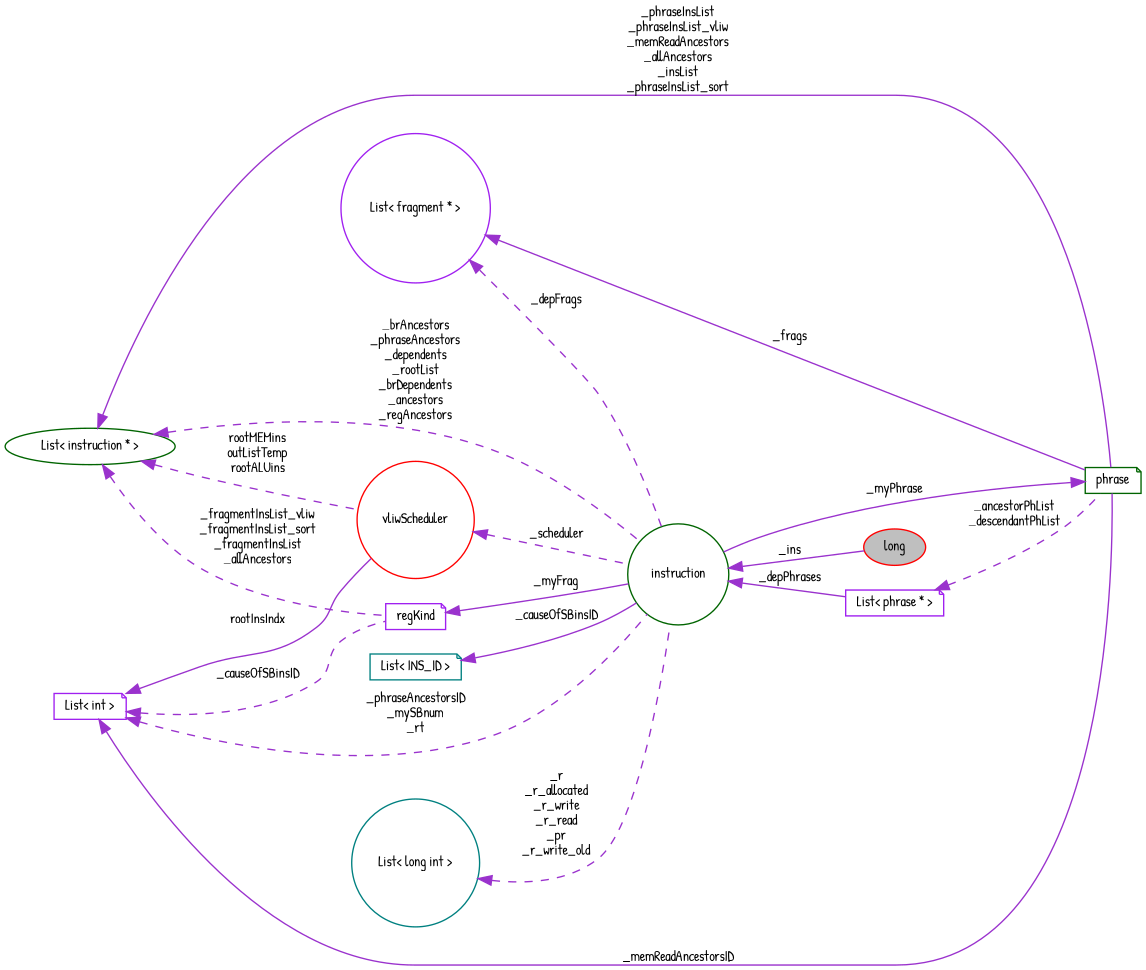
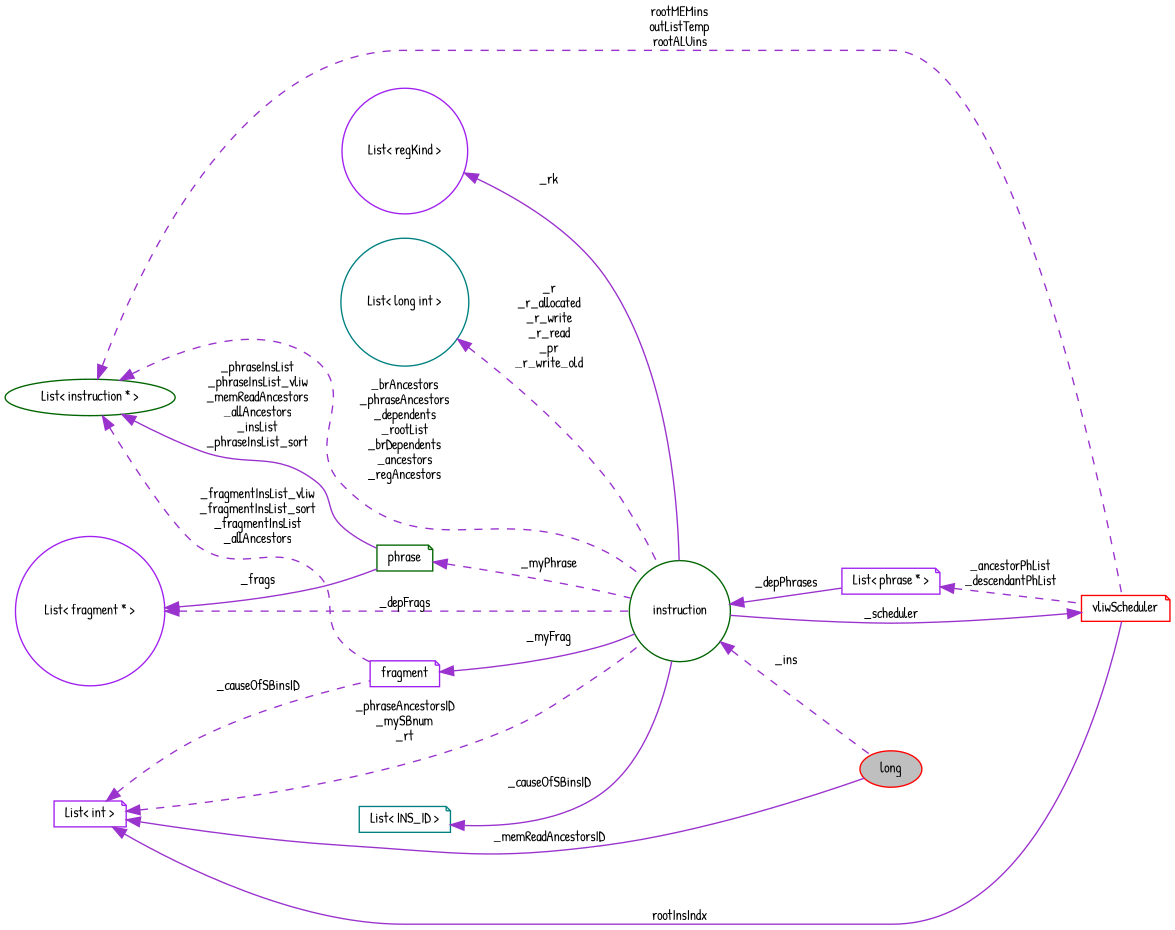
  digraph {
    fontname="Patrick Hand"
    rankdir=LR
    node [color=purple fillcolor=white fontname="Patrick Hand" fontsize=10 shape=note style=filled]
    edge [color=darkorchid3 dir=back fontname="Patrick Hand" fontsize=10 labelfontname=Helvetica labelfontsize=10 style=solid]
    n1 [color=red fillcolor=grey75 fontcolor=black height=0.2 label=long shape=ellipse width=0.4]
    n2 [color=darkgreen height=0.2 label=instruction shape=circle width=0.4]
    n3 [height=0.2 label="List\< phrase * \>" width=0.4]
    n4 [color=darkgreen height=0.2 label="List\< instruction * \>" shape=ellipse width=0.4]
-   n5 [height=0.2 label=regKind width=0.4]
-   n6 [color=red height=0.2 label=vliwScheduler shape=circle width=0.4]
+   n5 [height=0.2 label=fragment width=0.4]
+   n6 [color=red height=0.2 label=vliwScheduler width=0.4]
    n7 [color=darkgreen height=0.2 label=phrase width=0.4]
    n8 [height=0.2 label="List\< fragment * \>" shape=circle width=0.4]
    n9 [height=0.2 label="List\< int \>" width=0.4]
    n10 [color=teal height=0.2 label="List\< INS_ID \>" width=0.4]
+   n11 [height=0.2 label="List\< regKind \>" shape=circle width=0.4]
    n12 [color=teal height=0.2 label="List\< long int \>" shape=circle width=0.4]
-   n2 -> n1 [label=_ins]
+   n2 -> n1 [label=_ins style=dashed]
    n2 -> n3 [label=_depPhrases]
-   n3 -> n7 [label="_ancestorPhList\n_descendantPhList" style=dashed]
+   n3 -> n6 [label="_ancestorPhList\n_descendantPhList" style=dashed]
    n4 -> n2 [label="_brAncestors\n_phraseAncestors\n_dependents\n_rootList\n_brDependents\n_ancestors\n_regAncestors" style=dashed]
    n4 -> n5 [label="_fragmentInsList_vliw\n_fragmentInsList_sort\n_fragmentInsList\n_allAncestors" style=dashed]
    n4 -> n6 [label="rootMEMins\noutListTemp\nrootALUins" style=dashed]
    n4 -> n7 [label="_phraseInsList\n_phraseInsList_vliw\n_memReadAncestors\n_allAncestors\n_insList\n_phraseInsList_sort"]
    n5 -> n2 [label=_myFrag]
-   n6 -> n2 [label=_scheduler style=dashed]
-   n7 -> n2 [label=_myPhrase]
+   n6 -> n2 [label=_scheduler]
+   n7 -> n2 [label=_myPhrase style=dashed]
    n8 -> n2 [label=_depFrags style=dashed]
    n8 -> n7 [label=_frags]
    n9 -> n2 [label="_phraseAncestorsID\n_mySBnum\n_rt" style=dashed]
    n9 -> n5 [label=_causeOfSBinsID style=dashed]
    n9 -> n6 [label=rootInsIndx]
-   n9 -> n7 [label=_memReadAncestorsID]
+   n9 -> n1 [label=_memReadAncestorsID]
    n10 -> n2 [label=_causeOfSBinsID]
+   n11 -> n2 [label=_rk]
    n12 -> n2 [label="_r\n_r_allocated\n_r_write\n_r_read\n_pr\n_r_write_old" style=dashed]
  }
